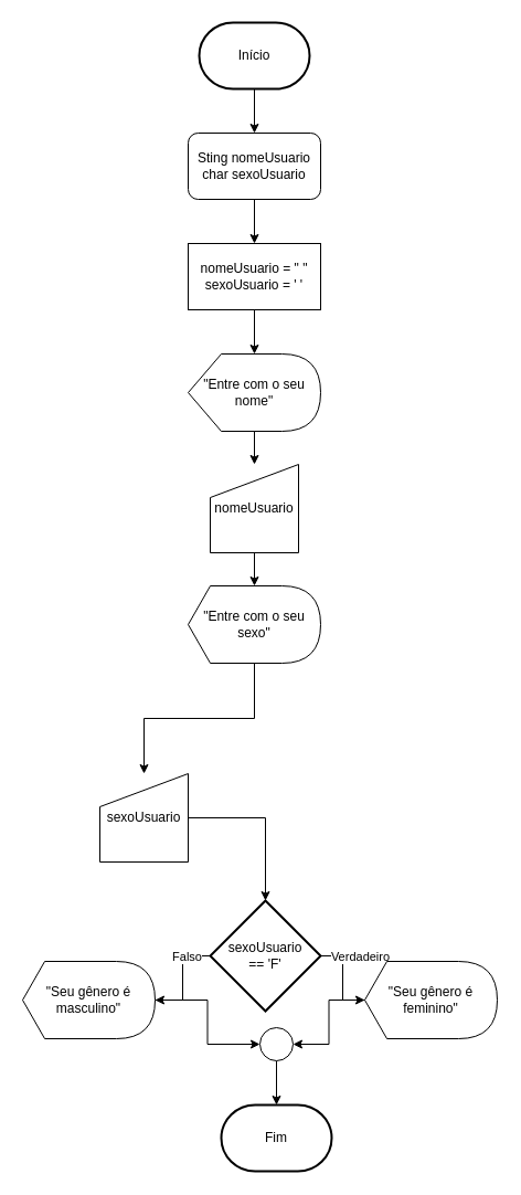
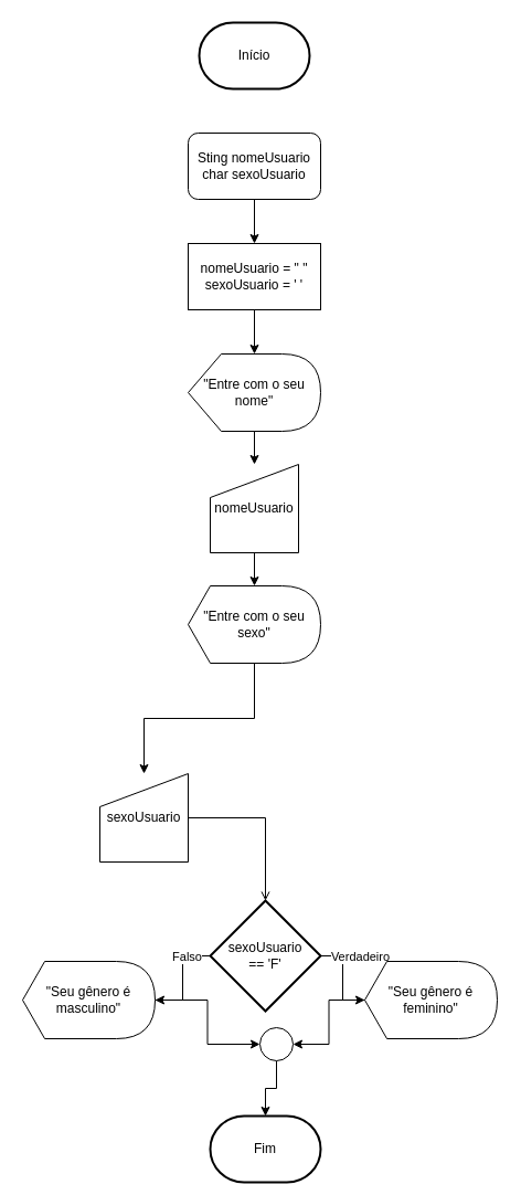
  <mxCell id="0" />
  <mxCell id="1" parent="0" />
- <mxCell id="2" value="" style="edgeStyle=orthogonalEdgeStyle;rounded=0;orthogonalLoop=1;jettySize=auto;html=1;" parent="1" source="3" target="5" edge="1"><mxGeometry relative="1" as="geometry" /></mxCell>
  <mxCell id="3" value="Início" style="strokeWidth=2;html=1;shape=mxgraph.flowchart.terminator;whiteSpace=wrap;" parent="1" vertex="1"><mxGeometry x="180" y="20" width="100" height="60" as="geometry" /></mxCell>
  <mxCell id="4" value="" style="edgeStyle=orthogonalEdgeStyle;rounded=0;orthogonalLoop=1;jettySize=auto;html=1;" parent="1" source="5" target="7" edge="1"><mxGeometry relative="1" as="geometry" /></mxCell>
  <mxCell id="5" value="Sting nomeUsuario&lt;div&gt;char sexoUsuario&lt;/div&gt;" style="whiteSpace=wrap;html=1;rounded=1;" parent="1" vertex="1"><mxGeometry x="170" y="120" width="120" height="60" as="geometry" /></mxCell>
  <mxCell id="6" value="" style="edgeStyle=orthogonalEdgeStyle;rounded=0;orthogonalLoop=1;jettySize=auto;html=1;" parent="1" source="7" target="9" edge="1"><mxGeometry relative="1" as="geometry" /></mxCell>
  <mxCell id="7" value="nomeUsuario = &quot; &quot;&lt;div&gt;sexoUsuario = ' '&lt;/div&gt;" style="rounded=0;whiteSpace=wrap;html=1;" parent="1" vertex="1"><mxGeometry x="170" y="220" width="120" height="60" as="geometry" /></mxCell>
  <mxCell id="8" value="" style="edgeStyle=orthogonalEdgeStyle;rounded=0;orthogonalLoop=1;jettySize=auto;html=1;" parent="1" source="9" target="11" edge="1"><mxGeometry relative="1" as="geometry" /></mxCell>
  <mxCell id="9" value="&quot;Entre com o seu nome&quot;" style="shape=display;whiteSpace=wrap;html=1;" parent="1" vertex="1"><mxGeometry x="170" y="320" width="120" height="70" as="geometry" /></mxCell>
  <mxCell id="10" value="" style="edgeStyle=orthogonalEdgeStyle;rounded=0;orthogonalLoop=1;jettySize=auto;html=1;" parent="1" source="11" target="13" edge="1"><mxGeometry relative="1" as="geometry" /></mxCell>
  <mxCell id="11" value="nomeUsuario" style="shape=manualInput;whiteSpace=wrap;html=1;" parent="1" vertex="1"><mxGeometry x="190" y="420" width="80" height="80" as="geometry" /></mxCell>
  <mxCell id="12" value="" style="edgeStyle=orthogonalEdgeStyle;rounded=0;orthogonalLoop=1;jettySize=auto;html=1;" parent="1" source="13" target="15" edge="1"><mxGeometry relative="1" as="geometry" /></mxCell>
  <mxCell id="13" value="&quot;Entre com o seu sexo&quot;" style="shape=display;whiteSpace=wrap;html=1;size=0.167;" parent="1" vertex="1"><mxGeometry x="170" y="530" width="120" height="70" as="geometry" /></mxCell>
- <mxCell id="14" value="" style="edgeStyle=orthogonalEdgeStyle;rounded=0;orthogonalLoop=1;jettySize=auto;html=1;" parent="1" source="15" target="20" edge="1"><mxGeometry relative="1" as="geometry" /></mxCell>
+ <mxCell id="14" value="" style="edgeStyle=orthogonalEdgeStyle;rounded=0;orthogonalLoop=1;jettySize=auto;html=1;endArrow=open;" parent="1" source="15" target="20" edge="1"><mxGeometry relative="1" as="geometry" /></mxCell>
  <mxCell id="15" value="sexoUsuario" style="shape=manualInput;whiteSpace=wrap;html=1;" parent="1" vertex="1"><mxGeometry x="90" y="700" width="80" height="80" as="geometry" /></mxCell>
  <mxCell id="16" value="" style="edgeStyle=orthogonalEdgeStyle;rounded=0;orthogonalLoop=1;jettySize=auto;html=1;" parent="1" source="20" target="22" edge="1"><mxGeometry relative="1" as="geometry" /></mxCell>
  <mxCell id="17" value="Falso" style="edgeLabel;html=1;align=center;verticalAlign=middle;resizable=0;points=[];" parent="16" vertex="1" connectable="0"><mxGeometry x="-0.505" relative="1" as="geometry"><mxPoint as="offset" /></mxGeometry></mxCell>
  <mxCell id="18" value="" style="edgeStyle=orthogonalEdgeStyle;rounded=0;orthogonalLoop=1;jettySize=auto;html=1;" parent="1" source="20" target="24" edge="1"><mxGeometry relative="1" as="geometry" /></mxCell>
  <mxCell id="19" value="Verdadeiro" style="edgeLabel;html=1;align=center;verticalAlign=middle;resizable=0;points=[];" parent="18" vertex="1" connectable="0"><mxGeometry x="-0.655" y="1" relative="1" as="geometry"><mxPoint x="21" y="1" as="offset" /></mxGeometry></mxCell>
  <mxCell id="20" value="sexoUsuario&lt;div&gt;== 'F'&lt;/div&gt;" style="strokeWidth=2;html=1;shape=mxgraph.flowchart.decision;whiteSpace=wrap;" parent="1" vertex="1"><mxGeometry x="190" y="815" width="100" height="100" as="geometry" /></mxCell>
  <mxCell id="21" value="" style="edgeStyle=orthogonalEdgeStyle;rounded=0;orthogonalLoop=1;jettySize=auto;html=1;" parent="1" source="22" target="27" edge="1"><mxGeometry relative="1" as="geometry" /></mxCell>
  <mxCell id="22" value="&quot;Seu gênero é masculino&quot;" style="shape=display;whiteSpace=wrap;html=1;size=0.167;" parent="1" vertex="1"><mxGeometry x="20" y="870" width="120" height="70" as="geometry" /></mxCell>
  <mxCell id="23" value="" style="edgeStyle=orthogonalEdgeStyle;rounded=0;orthogonalLoop=1;jettySize=auto;html=1;" parent="1" source="24" target="27" edge="1"><mxGeometry relative="1" as="geometry" /></mxCell>
  <mxCell id="24" value="&quot;Seu gênero é feminino&quot;" style="shape=display;whiteSpace=wrap;html=1;size=0.167;" parent="1" vertex="1"><mxGeometry x="330" y="870" width="120" height="70" as="geometry" /></mxCell>
- <mxCell id="25" value="Fim" style="strokeWidth=2;html=1;shape=mxgraph.flowchart.terminator;whiteSpace=wrap;" parent="1" vertex="1"><mxGeometry x="200" y="1000" width="100" height="60" as="geometry" /></mxCell>
+ <mxCell id="25" value="Fim" style="strokeWidth=2;html=1;shape=mxgraph.flowchart.terminator;whiteSpace=wrap;" parent="1" vertex="1"><mxGeometry x="190" y="1010" width="100" height="60" as="geometry" /></mxCell>
  <mxCell id="26" value="" style="edgeStyle=orthogonalEdgeStyle;rounded=0;orthogonalLoop=1;jettySize=auto;html=1;" parent="1" source="27" target="25" edge="1"><mxGeometry relative="1" as="geometry" /></mxCell>
  <mxCell id="27" value="" style="verticalLabelPosition=bottom;verticalAlign=top;html=1;shape=mxgraph.flowchart.on-page_reference;" parent="1" vertex="1"><mxGeometry x="235" y="930" width="30" height="30" as="geometry" /></mxCell>
